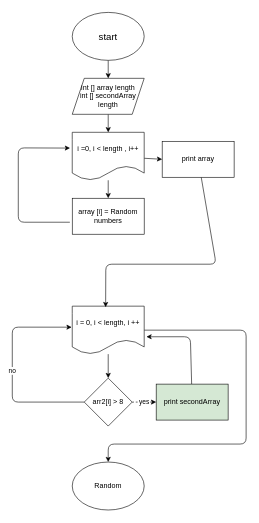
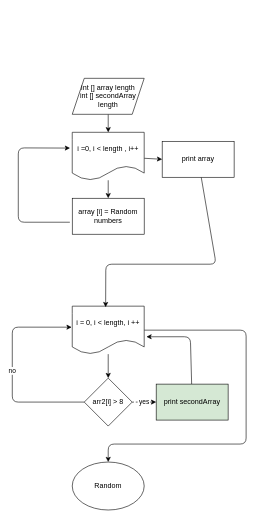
  <mxCell id="0" />
  <mxCell id="1" parent="0" />
- <mxCell id="2" style="edgeStyle=none;html=1;entryX=0.5;entryY=0;entryDx=0;entryDy=0;" parent="1" source="3" target="5" edge="1"><mxGeometry relative="1" as="geometry" /></mxCell>
- <mxCell id="3" value="start" style="ellipse;whiteSpace=wrap;html=1;fontSize=16;" parent="1" vertex="1"><mxGeometry x="120" y="20" width="120" height="80" as="geometry" /></mxCell>
  <mxCell id="4" style="edgeStyle=none;html=1;entryX=0.5;entryY=0;entryDx=0;entryDy=0;" parent="1" source="5" target="8" edge="1"><mxGeometry relative="1" as="geometry" /></mxCell>
  <mxCell id="5" value="int [] array length&lt;br&gt;int [] secondArray length" style="shape=parallelogram;perimeter=parallelogramPerimeter;whiteSpace=wrap;html=1;fixedSize=1;" parent="1" vertex="1"><mxGeometry x="120" y="130" width="120" height="60" as="geometry" /></mxCell>
  <mxCell id="6" style="edgeStyle=none;html=1;entryX=0.5;entryY=0;entryDx=0;entryDy=0;" parent="1" source="8" target="9" edge="1"><mxGeometry relative="1" as="geometry" /></mxCell>
  <mxCell id="7" style="edgeStyle=none;html=1;entryX=0;entryY=0.5;entryDx=0;entryDy=0;" parent="1" source="8" target="21" edge="1"><mxGeometry relative="1" as="geometry"><mxPoint x="280" y="260" as="targetPoint" /></mxGeometry></mxCell>
  <mxCell id="8" value="i =0, i &amp;lt; length , i++" style="shape=document;whiteSpace=wrap;html=1;boundedLbl=1;" parent="1" vertex="1"><mxGeometry x="120" y="220" width="120" height="80" as="geometry" /></mxCell>
  <mxCell id="9" value="array [i] = Random numbers" style="rounded=0;whiteSpace=wrap;html=1;" parent="1" vertex="1"><mxGeometry x="120" y="330" width="120" height="60" as="geometry" /></mxCell>
  <mxCell id="10" style="edgeStyle=none;html=1;entryX=-0.031;entryY=0.329;entryDx=0;entryDy=0;entryPerimeter=0;" parent="1" target="8" edge="1"><mxGeometry relative="1" as="geometry"><Array as="points"><mxPoint x="30" y="370" /><mxPoint x="30" y="246" /></Array><mxPoint x="116" y="370" as="sourcePoint" /></mxGeometry></mxCell>
  <mxCell id="11" style="edgeStyle=none;html=1;entryX=0.5;entryY=0;entryDx=0;entryDy=0;" parent="1" source="13" target="16" edge="1"><mxGeometry relative="1" as="geometry" /></mxCell>
  <mxCell id="12" style="edgeStyle=none;html=1;entryX=0.5;entryY=0;entryDx=0;entryDy=0;" parent="1" source="13" edge="1"><mxGeometry relative="1" as="geometry"><Array as="points"><mxPoint x="410" y="550" /><mxPoint x="410" y="740" /><mxPoint x="180" y="740" /></Array><mxPoint x="180" y="770" as="targetPoint" /></mxGeometry></mxCell>
  <mxCell id="13" value="i = 0, i &amp;lt; length, i ++" style="shape=document;whiteSpace=wrap;html=1;boundedLbl=1;" parent="1" vertex="1"><mxGeometry x="120" y="510" width="120" height="80" as="geometry" /></mxCell>
  <mxCell id="14" value="yes" style="edgeStyle=none;html=1;dashed=1;" parent="1" source="16" target="18" edge="1"><mxGeometry relative="1" as="geometry"><Array as="points"><mxPoint x="240" y="670" /></Array></mxGeometry></mxCell>
  <mxCell id="15" value="no" style="edgeStyle=none;html=1;entryX=-0.008;entryY=0.438;entryDx=0;entryDy=0;entryPerimeter=0;" parent="1" source="16" target="13" edge="1"><mxGeometry relative="1" as="geometry"><Array as="points"><mxPoint x="20" y="670" /><mxPoint x="20" y="545" /></Array></mxGeometry></mxCell>
  <mxCell id="16" value="arr2[i] &amp;gt; 8" style="rhombus;whiteSpace=wrap;html=1;" parent="1" vertex="1"><mxGeometry x="140" y="630" width="80" height="80" as="geometry" /></mxCell>
  <mxCell id="17" style="edgeStyle=none;html=1;entryX=1.031;entryY=0.638;entryDx=0;entryDy=0;entryPerimeter=0;" parent="1" source="18" target="13" edge="1"><mxGeometry relative="1" as="geometry"><Array as="points"><mxPoint x="317" y="561" /></Array></mxGeometry></mxCell>
  <mxCell id="18" value="&lt;span&gt;print secondArray&lt;/span&gt;" style="rounded=0;whiteSpace=wrap;html=1;fillColor=#d5e8d4;" parent="1" vertex="1"><mxGeometry x="260" y="640" width="120" height="60" as="geometry" /></mxCell>
  <mxCell id="19" value="Random" style="ellipse;whiteSpace=wrap;html=1;" parent="1" vertex="1"><mxGeometry x="120" y="770" width="120" height="80" as="geometry" /></mxCell>
  <mxCell id="20" style="edgeStyle=none;html=1;entryX=0.464;entryY=0.021;entryDx=0;entryDy=0;entryPerimeter=0;" edge="1" parent="1" source="21" target="13"><mxGeometry relative="1" as="geometry"><Array as="points"><mxPoint x="360" y="440" /><mxPoint x="176" y="440" /></Array></mxGeometry></mxCell>
  <mxCell id="21" value="print array" style="rounded=0;whiteSpace=wrap;html=1;" parent="1" vertex="1"><mxGeometry x="270" y="235" width="120" height="60" as="geometry" /></mxCell>
